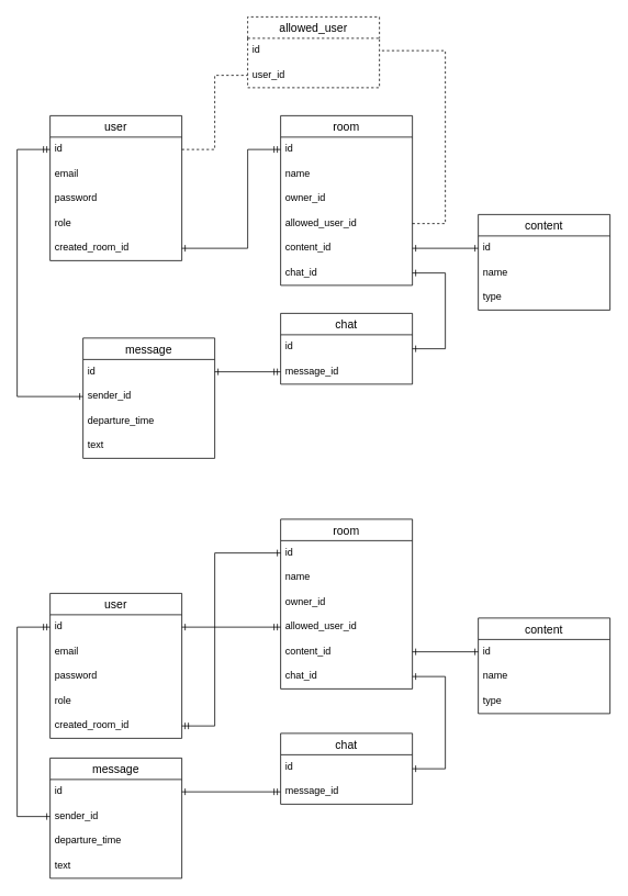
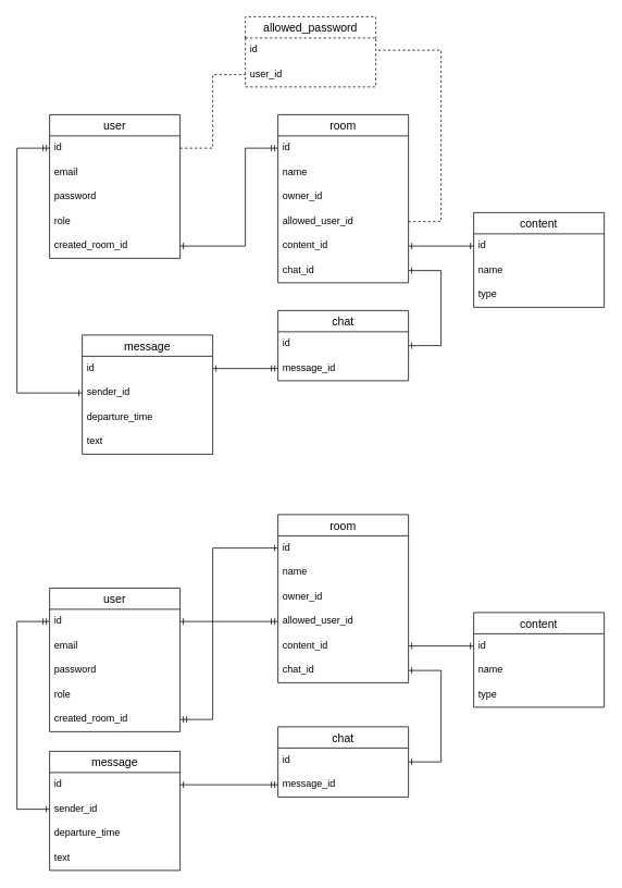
  <mxCell id="0" />
  <mxCell id="1" parent="0" />
  <mxCell id="2" value="user" style="swimlane;fontStyle=0;childLayout=stackLayout;horizontal=1;startSize=26;horizontalStack=0;resizeParent=1;resizeParentMax=0;resizeLast=0;collapsible=1;marginBottom=0;align=center;fontSize=14;" parent="1" vertex="1"><mxGeometry x="60" y="720" width="160" height="176" as="geometry" /></mxCell>
  <mxCell id="3" value="id" style="text;strokeColor=none;fillColor=none;spacingLeft=4;spacingRight=4;overflow=hidden;rotatable=0;points=[[0,0.5],[1,0.5]];portConstraint=eastwest;fontSize=12;" parent="2" vertex="1"><mxGeometry y="26" width="160" height="30" as="geometry" /></mxCell>
  <mxCell id="4" value="email" style="text;strokeColor=none;fillColor=none;spacingLeft=4;spacingRight=4;overflow=hidden;rotatable=0;points=[[0,0.5],[1,0.5]];portConstraint=eastwest;fontSize=12;" parent="2" vertex="1"><mxGeometry y="56" width="160" height="30" as="geometry" /></mxCell>
  <mxCell id="5" value="password" style="text;strokeColor=none;fillColor=none;spacingLeft=4;spacingRight=4;overflow=hidden;rotatable=0;points=[[0,0.5],[1,0.5]];portConstraint=eastwest;fontSize=12;" parent="2" vertex="1"><mxGeometry y="86" width="160" height="30" as="geometry" /></mxCell>
  <mxCell id="6" value="role" style="text;strokeColor=none;fillColor=none;spacingLeft=4;spacingRight=4;overflow=hidden;rotatable=0;points=[[0,0.5],[1,0.5]];portConstraint=eastwest;fontSize=12;" parent="2" vertex="1"><mxGeometry y="116" width="160" height="30" as="geometry" /></mxCell>
  <mxCell id="7" value="created_room_id" style="text;strokeColor=none;fillColor=none;spacingLeft=4;spacingRight=4;overflow=hidden;rotatable=0;points=[[0,0.5],[1,0.5]];portConstraint=eastwest;fontSize=12;" parent="2" vertex="1"><mxGeometry y="146" width="160" height="30" as="geometry" /></mxCell>
  <mxCell id="8" value="room" style="swimlane;fontStyle=0;childLayout=stackLayout;horizontal=1;startSize=26;horizontalStack=0;resizeParent=1;resizeParentMax=0;resizeLast=0;collapsible=1;marginBottom=0;align=center;fontSize=14;" parent="1" vertex="1"><mxGeometry x="340" y="630" width="160" height="206" as="geometry" /></mxCell>
  <mxCell id="9" value="id" style="text;strokeColor=none;fillColor=none;spacingLeft=4;spacingRight=4;overflow=hidden;rotatable=0;points=[[0,0.5],[1,0.5]];portConstraint=eastwest;fontSize=12;" parent="8" vertex="1"><mxGeometry y="26" width="160" height="30" as="geometry" /></mxCell>
  <mxCell id="10" value="name" style="text;strokeColor=none;fillColor=none;spacingLeft=4;spacingRight=4;overflow=hidden;rotatable=0;points=[[0,0.5],[1,0.5]];portConstraint=eastwest;fontSize=12;" parent="8" vertex="1"><mxGeometry y="56" width="160" height="30" as="geometry" /></mxCell>
  <mxCell id="11" value="owner_id&#10;" style="text;strokeColor=none;fillColor=none;spacingLeft=4;spacingRight=4;overflow=hidden;rotatable=0;points=[[0,0.5],[1,0.5]];portConstraint=eastwest;fontSize=12;" parent="8" vertex="1"><mxGeometry y="86" width="160" height="30" as="geometry" /></mxCell>
  <mxCell id="12" value="allowed_user_id" style="text;strokeColor=none;fillColor=none;spacingLeft=4;spacingRight=4;overflow=hidden;rotatable=0;points=[[0,0.5],[1,0.5]];portConstraint=eastwest;fontSize=12;" parent="8" vertex="1"><mxGeometry y="116" width="160" height="30" as="geometry" /></mxCell>
  <mxCell id="13" value="content_id&#10;" style="text;strokeColor=none;fillColor=none;spacingLeft=4;spacingRight=4;overflow=hidden;rotatable=0;points=[[0,0.5],[1,0.5]];portConstraint=eastwest;fontSize=12;" parent="8" vertex="1"><mxGeometry y="146" width="160" height="30" as="geometry" /></mxCell>
  <mxCell id="14" value="chat_id" style="text;strokeColor=none;fillColor=none;spacingLeft=4;spacingRight=4;overflow=hidden;rotatable=0;points=[[0,0.5],[1,0.5]];portConstraint=eastwest;fontSize=12;" parent="8" vertex="1"><mxGeometry y="176" width="160" height="30" as="geometry" /></mxCell>
  <mxCell id="15" value="content" style="swimlane;fontStyle=0;childLayout=stackLayout;horizontal=1;startSize=26;horizontalStack=0;resizeParent=1;resizeParentMax=0;resizeLast=0;collapsible=1;marginBottom=0;align=center;fontSize=14;" parent="1" vertex="1"><mxGeometry x="580" y="750" width="160" height="116" as="geometry" /></mxCell>
  <mxCell id="16" value="id" style="text;strokeColor=none;fillColor=none;spacingLeft=4;spacingRight=4;overflow=hidden;rotatable=0;points=[[0,0.5],[1,0.5]];portConstraint=eastwest;fontSize=12;" parent="15" vertex="1"><mxGeometry y="26" width="160" height="30" as="geometry" /></mxCell>
  <mxCell id="17" value="name" style="text;strokeColor=none;fillColor=none;spacingLeft=4;spacingRight=4;overflow=hidden;rotatable=0;points=[[0,0.5],[1,0.5]];portConstraint=eastwest;fontSize=12;" parent="15" vertex="1"><mxGeometry y="56" width="160" height="30" as="geometry" /></mxCell>
  <mxCell id="18" value="type" style="text;strokeColor=none;fillColor=none;spacingLeft=4;spacingRight=4;overflow=hidden;rotatable=0;points=[[0,0.5],[1,0.5]];portConstraint=eastwest;fontSize=12;" parent="15" vertex="1"><mxGeometry y="86" width="160" height="30" as="geometry" /></mxCell>
  <mxCell id="19" style="edgeStyle=orthogonalEdgeStyle;rounded=0;orthogonalLoop=1;jettySize=auto;html=1;exitX=1;exitY=0.5;exitDx=0;exitDy=0;entryX=0;entryY=0.5;entryDx=0;entryDy=0;startArrow=ERone;startFill=0;endArrow=ERone;endFill=0;" parent="1" source="13" target="16" edge="1"><mxGeometry relative="1" as="geometry" /></mxCell>
  <mxCell id="20" value="chat" style="swimlane;fontStyle=0;childLayout=stackLayout;horizontal=1;startSize=26;horizontalStack=0;resizeParent=1;resizeParentMax=0;resizeLast=0;collapsible=1;marginBottom=0;align=center;fontSize=14;" parent="1" vertex="1"><mxGeometry x="340" y="890" width="160" height="86" as="geometry" /></mxCell>
  <mxCell id="21" value="id" style="text;strokeColor=none;fillColor=none;spacingLeft=4;spacingRight=4;overflow=hidden;rotatable=0;points=[[0,0.5],[1,0.5]];portConstraint=eastwest;fontSize=12;" parent="20" vertex="1"><mxGeometry y="26" width="160" height="30" as="geometry" /></mxCell>
  <mxCell id="22" value="message_id&#10;" style="text;strokeColor=none;fillColor=none;spacingLeft=4;spacingRight=4;overflow=hidden;rotatable=0;points=[[0,0.5],[1,0.5]];portConstraint=eastwest;fontSize=12;" parent="20" vertex="1"><mxGeometry y="56" width="160" height="30" as="geometry" /></mxCell>
  <mxCell id="23" value="message" style="swimlane;fontStyle=0;childLayout=stackLayout;horizontal=1;startSize=26;horizontalStack=0;resizeParent=1;resizeParentMax=0;resizeLast=0;collapsible=1;marginBottom=0;align=center;fontSize=14;" parent="1" vertex="1"><mxGeometry x="60" y="920" width="160" height="146" as="geometry" /></mxCell>
  <mxCell id="24" value="id" style="text;strokeColor=none;fillColor=none;spacingLeft=4;spacingRight=4;overflow=hidden;rotatable=0;points=[[0,0.5],[1,0.5]];portConstraint=eastwest;fontSize=12;" parent="23" vertex="1"><mxGeometry y="26" width="160" height="30" as="geometry" /></mxCell>
  <mxCell id="25" value="sender_id" style="text;strokeColor=none;fillColor=none;spacingLeft=4;spacingRight=4;overflow=hidden;rotatable=0;points=[[0,0.5],[1,0.5]];portConstraint=eastwest;fontSize=12;" parent="23" vertex="1"><mxGeometry y="56" width="160" height="30" as="geometry" /></mxCell>
  <mxCell id="26" value="departure_time" style="text;strokeColor=none;fillColor=none;spacingLeft=4;spacingRight=4;overflow=hidden;rotatable=0;points=[[0,0.5],[1,0.5]];portConstraint=eastwest;fontSize=12;" parent="23" vertex="1"><mxGeometry y="86" width="160" height="30" as="geometry" /></mxCell>
  <mxCell id="27" value="text" style="text;strokeColor=none;fillColor=none;spacingLeft=4;spacingRight=4;overflow=hidden;rotatable=0;points=[[0,0.5],[1,0.5]];portConstraint=eastwest;fontSize=12;" parent="23" vertex="1"><mxGeometry y="116" width="160" height="30" as="geometry" /></mxCell>
  <mxCell id="28" style="edgeStyle=orthogonalEdgeStyle;rounded=0;orthogonalLoop=1;jettySize=auto;html=1;exitX=0;exitY=0.5;exitDx=0;exitDy=0;entryX=0;entryY=0.5;entryDx=0;entryDy=0;startArrow=ERone;startFill=0;elbow=vertical;endArrow=ERmandOne;endFill=0;" parent="1" source="25" target="3" edge="1"><mxGeometry relative="1" as="geometry"><Array as="points"><mxPoint x="20" y="991" /><mxPoint x="20" y="761" /></Array></mxGeometry></mxCell>
  <mxCell id="29" style="edgeStyle=orthogonalEdgeStyle;rounded=0;orthogonalLoop=1;jettySize=auto;html=1;exitX=1;exitY=0.5;exitDx=0;exitDy=0;entryX=1;entryY=0.5;entryDx=0;entryDy=0;startArrow=ERone;startFill=0;elbow=vertical;endArrow=ERone;endFill=0;" parent="1" source="14" target="20" edge="1"><mxGeometry relative="1" as="geometry"><Array as="points"><mxPoint x="540" y="821" /><mxPoint x="540" y="933" /></Array></mxGeometry></mxCell>
  <mxCell id="30" style="edgeStyle=orthogonalEdgeStyle;rounded=0;orthogonalLoop=1;jettySize=auto;html=1;exitX=0;exitY=0.5;exitDx=0;exitDy=0;entryX=1;entryY=0.5;entryDx=0;entryDy=0;startArrow=ERmandOne;startFill=0;elbow=vertical;endArrow=ERone;endFill=0;" parent="1" source="22" target="24" edge="1"><mxGeometry relative="1" as="geometry" /></mxCell>
  <mxCell id="31" style="edgeStyle=orthogonalEdgeStyle;rounded=0;orthogonalLoop=1;jettySize=auto;html=1;exitX=1;exitY=0.5;exitDx=0;exitDy=0;entryX=0;entryY=0.5;entryDx=0;entryDy=0;startArrow=ERmandOne;startFill=0;elbow=vertical;endArrow=ERone;endFill=0;" parent="1" source="7" target="9" edge="1"><mxGeometry relative="1" as="geometry"><Array as="points"><mxPoint x="260" y="881" /><mxPoint x="260" y="671" /></Array></mxGeometry></mxCell>
  <mxCell id="32" style="edgeStyle=orthogonalEdgeStyle;rounded=0;orthogonalLoop=1;jettySize=auto;html=1;exitX=0;exitY=0.5;exitDx=0;exitDy=0;entryX=1;entryY=0.5;entryDx=0;entryDy=0;startArrow=ERmandOne;startFill=0;endArrow=ERone;endFill=0;elbow=vertical;" parent="1" source="12" target="3" edge="1"><mxGeometry relative="1" as="geometry" /></mxCell>
- <mxCell id="33" value="allowed_user" style="swimlane;fontStyle=0;childLayout=stackLayout;horizontal=1;startSize=26;horizontalStack=0;resizeParent=1;resizeParentMax=0;resizeLast=0;collapsible=1;marginBottom=0;align=center;fontSize=14;dashed=1;" parent="1" vertex="1"><mxGeometry x="300" y="20" width="160" height="86" as="geometry" /></mxCell>
+ <mxCell id="33" value="allowed_password" style="swimlane;fontStyle=0;childLayout=stackLayout;horizontal=1;startSize=26;horizontalStack=0;resizeParent=1;resizeParentMax=0;resizeLast=0;collapsible=1;marginBottom=0;align=center;fontSize=14;dashed=1;" parent="1" vertex="1"><mxGeometry x="300" y="20" width="160" height="86" as="geometry" /></mxCell>
  <mxCell id="34" value="id" style="text;strokeColor=none;fillColor=none;spacingLeft=4;spacingRight=4;overflow=hidden;rotatable=0;points=[[0,0.5],[1,0.5]];portConstraint=eastwest;fontSize=12;" parent="33" vertex="1"><mxGeometry y="26" width="160" height="30" as="geometry" /></mxCell>
  <mxCell id="35" value="user_id" style="text;strokeColor=none;fillColor=none;spacingLeft=4;spacingRight=4;overflow=hidden;rotatable=0;points=[[0,0.5],[1,0.5]];portConstraint=eastwest;fontSize=12;" parent="33" vertex="1"><mxGeometry y="56" width="160" height="30" as="geometry" /></mxCell>
  <mxCell id="36" value="user" style="swimlane;fontStyle=0;childLayout=stackLayout;horizontal=1;startSize=26;horizontalStack=0;resizeParent=1;resizeParentMax=0;resizeLast=0;collapsible=1;marginBottom=0;align=center;fontSize=14;" parent="1" vertex="1"><mxGeometry x="60" y="140" width="160" height="176" as="geometry" /></mxCell>
  <mxCell id="37" value="id" style="text;strokeColor=none;fillColor=none;spacingLeft=4;spacingRight=4;overflow=hidden;rotatable=0;points=[[0,0.5],[1,0.5]];portConstraint=eastwest;fontSize=12;" parent="36" vertex="1"><mxGeometry y="26" width="160" height="30" as="geometry" /></mxCell>
  <mxCell id="38" value="email" style="text;strokeColor=none;fillColor=none;spacingLeft=4;spacingRight=4;overflow=hidden;rotatable=0;points=[[0,0.5],[1,0.5]];portConstraint=eastwest;fontSize=12;" parent="36" vertex="1"><mxGeometry y="56" width="160" height="30" as="geometry" /></mxCell>
  <mxCell id="39" value="password" style="text;strokeColor=none;fillColor=none;spacingLeft=4;spacingRight=4;overflow=hidden;rotatable=0;points=[[0,0.5],[1,0.5]];portConstraint=eastwest;fontSize=12;" parent="36" vertex="1"><mxGeometry y="86" width="160" height="30" as="geometry" /></mxCell>
  <mxCell id="40" value="role" style="text;strokeColor=none;fillColor=none;spacingLeft=4;spacingRight=4;overflow=hidden;rotatable=0;points=[[0,0.5],[1,0.5]];portConstraint=eastwest;fontSize=12;" parent="36" vertex="1"><mxGeometry y="116" width="160" height="30" as="geometry" /></mxCell>
  <mxCell id="41" value="created_room_id" style="text;strokeColor=none;fillColor=none;spacingLeft=4;spacingRight=4;overflow=hidden;rotatable=0;points=[[0,0.5],[1,0.5]];portConstraint=eastwest;fontSize=12;" parent="36" vertex="1"><mxGeometry y="146" width="160" height="30" as="geometry" /></mxCell>
  <mxCell id="42" value="room" style="swimlane;fontStyle=0;childLayout=stackLayout;horizontal=1;startSize=26;horizontalStack=0;resizeParent=1;resizeParentMax=0;resizeLast=0;collapsible=1;marginBottom=0;align=center;fontSize=14;" parent="1" vertex="1"><mxGeometry x="340" y="140" width="160" height="206" as="geometry" /></mxCell>
  <mxCell id="43" value="id" style="text;strokeColor=none;fillColor=none;spacingLeft=4;spacingRight=4;overflow=hidden;rotatable=0;points=[[0,0.5],[1,0.5]];portConstraint=eastwest;fontSize=12;" parent="42" vertex="1"><mxGeometry y="26" width="160" height="30" as="geometry" /></mxCell>
  <mxCell id="44" value="name" style="text;strokeColor=none;fillColor=none;spacingLeft=4;spacingRight=4;overflow=hidden;rotatable=0;points=[[0,0.5],[1,0.5]];portConstraint=eastwest;fontSize=12;" parent="42" vertex="1"><mxGeometry y="56" width="160" height="30" as="geometry" /></mxCell>
  <mxCell id="45" value="owner_id&#10;" style="text;strokeColor=none;fillColor=none;spacingLeft=4;spacingRight=4;overflow=hidden;rotatable=0;points=[[0,0.5],[1,0.5]];portConstraint=eastwest;fontSize=12;" parent="42" vertex="1"><mxGeometry y="86" width="160" height="30" as="geometry" /></mxCell>
  <mxCell id="46" value="allowed_user_id" style="text;strokeColor=none;fillColor=none;spacingLeft=4;spacingRight=4;overflow=hidden;rotatable=0;points=[[0,0.5],[1,0.5]];portConstraint=eastwest;fontSize=12;" parent="42" vertex="1"><mxGeometry y="116" width="160" height="30" as="geometry" /></mxCell>
  <mxCell id="47" value="content_id&#10;" style="text;strokeColor=none;fillColor=none;spacingLeft=4;spacingRight=4;overflow=hidden;rotatable=0;points=[[0,0.5],[1,0.5]];portConstraint=eastwest;fontSize=12;" parent="42" vertex="1"><mxGeometry y="146" width="160" height="30" as="geometry" /></mxCell>
  <mxCell id="48" value="chat_id" style="text;strokeColor=none;fillColor=none;spacingLeft=4;spacingRight=4;overflow=hidden;rotatable=0;points=[[0,0.5],[1,0.5]];portConstraint=eastwest;fontSize=12;" parent="42" vertex="1"><mxGeometry y="176" width="160" height="30" as="geometry" /></mxCell>
  <mxCell id="49" value="content" style="swimlane;fontStyle=0;childLayout=stackLayout;horizontal=1;startSize=26;horizontalStack=0;resizeParent=1;resizeParentMax=0;resizeLast=0;collapsible=1;marginBottom=0;align=center;fontSize=14;" parent="1" vertex="1"><mxGeometry x="580" y="260" width="160" height="116" as="geometry" /></mxCell>
  <mxCell id="50" value="id" style="text;strokeColor=none;fillColor=none;spacingLeft=4;spacingRight=4;overflow=hidden;rotatable=0;points=[[0,0.5],[1,0.5]];portConstraint=eastwest;fontSize=12;" parent="49" vertex="1"><mxGeometry y="26" width="160" height="30" as="geometry" /></mxCell>
  <mxCell id="51" value="name" style="text;strokeColor=none;fillColor=none;spacingLeft=4;spacingRight=4;overflow=hidden;rotatable=0;points=[[0,0.5],[1,0.5]];portConstraint=eastwest;fontSize=12;" parent="49" vertex="1"><mxGeometry y="56" width="160" height="30" as="geometry" /></mxCell>
  <mxCell id="52" value="type" style="text;strokeColor=none;fillColor=none;spacingLeft=4;spacingRight=4;overflow=hidden;rotatable=0;points=[[0,0.5],[1,0.5]];portConstraint=eastwest;fontSize=12;" parent="49" vertex="1"><mxGeometry y="86" width="160" height="30" as="geometry" /></mxCell>
  <mxCell id="53" style="edgeStyle=orthogonalEdgeStyle;rounded=0;orthogonalLoop=1;jettySize=auto;html=1;exitX=1;exitY=0.5;exitDx=0;exitDy=0;entryX=0;entryY=0.5;entryDx=0;entryDy=0;startArrow=ERone;startFill=0;endArrow=ERone;endFill=0;" parent="1" source="47" target="50" edge="1"><mxGeometry relative="1" as="geometry" /></mxCell>
  <mxCell id="54" value="chat" style="swimlane;fontStyle=0;childLayout=stackLayout;horizontal=1;startSize=26;horizontalStack=0;resizeParent=1;resizeParentMax=0;resizeLast=0;collapsible=1;marginBottom=0;align=center;fontSize=14;" parent="1" vertex="1"><mxGeometry x="340" y="380" width="160" height="86" as="geometry" /></mxCell>
  <mxCell id="55" value="id" style="text;strokeColor=none;fillColor=none;spacingLeft=4;spacingRight=4;overflow=hidden;rotatable=0;points=[[0,0.5],[1,0.5]];portConstraint=eastwest;fontSize=12;" parent="54" vertex="1"><mxGeometry y="26" width="160" height="30" as="geometry" /></mxCell>
  <mxCell id="56" value="message_id&#10;" style="text;strokeColor=none;fillColor=none;spacingLeft=4;spacingRight=4;overflow=hidden;rotatable=0;points=[[0,0.5],[1,0.5]];portConstraint=eastwest;fontSize=12;" parent="54" vertex="1"><mxGeometry y="56" width="160" height="30" as="geometry" /></mxCell>
  <mxCell id="57" value="message" style="swimlane;fontStyle=0;childLayout=stackLayout;horizontal=1;startSize=26;horizontalStack=0;resizeParent=1;resizeParentMax=0;resizeLast=0;collapsible=1;marginBottom=0;align=center;fontSize=14;" parent="1" vertex="1"><mxGeometry x="100" y="410" width="160" height="146" as="geometry" /></mxCell>
  <mxCell id="58" value="id" style="text;strokeColor=none;fillColor=none;spacingLeft=4;spacingRight=4;overflow=hidden;rotatable=0;points=[[0,0.5],[1,0.5]];portConstraint=eastwest;fontSize=12;" parent="57" vertex="1"><mxGeometry y="26" width="160" height="30" as="geometry" /></mxCell>
  <mxCell id="59" value="sender_id" style="text;strokeColor=none;fillColor=none;spacingLeft=4;spacingRight=4;overflow=hidden;rotatable=0;points=[[0,0.5],[1,0.5]];portConstraint=eastwest;fontSize=12;" parent="57" vertex="1"><mxGeometry y="56" width="160" height="30" as="geometry" /></mxCell>
  <mxCell id="60" value="departure_time" style="text;strokeColor=none;fillColor=none;spacingLeft=4;spacingRight=4;overflow=hidden;rotatable=0;points=[[0,0.5],[1,0.5]];portConstraint=eastwest;fontSize=12;" parent="57" vertex="1"><mxGeometry y="86" width="160" height="30" as="geometry" /></mxCell>
  <mxCell id="61" value="text" style="text;strokeColor=none;fillColor=none;spacingLeft=4;spacingRight=4;overflow=hidden;rotatable=0;points=[[0,0.5],[1,0.5]];portConstraint=eastwest;fontSize=12;" parent="57" vertex="1"><mxGeometry y="116" width="160" height="30" as="geometry" /></mxCell>
  <mxCell id="62" style="edgeStyle=orthogonalEdgeStyle;rounded=0;orthogonalLoop=1;jettySize=auto;html=1;exitX=0;exitY=0.5;exitDx=0;exitDy=0;entryX=0;entryY=0.5;entryDx=0;entryDy=0;startArrow=ERone;startFill=0;elbow=vertical;endArrow=ERmandOne;endFill=0;" parent="1" source="59" target="37" edge="1"><mxGeometry relative="1" as="geometry"><Array as="points"><mxPoint x="20" y="481" /><mxPoint x="20" y="181" /></Array></mxGeometry></mxCell>
  <mxCell id="63" style="edgeStyle=orthogonalEdgeStyle;rounded=0;orthogonalLoop=1;jettySize=auto;html=1;exitX=1;exitY=0.5;exitDx=0;exitDy=0;entryX=1;entryY=0.5;entryDx=0;entryDy=0;startArrow=ERone;startFill=0;elbow=vertical;endArrow=ERone;endFill=0;" parent="1" source="48" target="54" edge="1"><mxGeometry relative="1" as="geometry"><Array as="points"><mxPoint x="540" y="331" /><mxPoint x="540" y="423" /></Array></mxGeometry></mxCell>
  <mxCell id="64" style="edgeStyle=orthogonalEdgeStyle;rounded=0;orthogonalLoop=1;jettySize=auto;html=1;exitX=0;exitY=0.5;exitDx=0;exitDy=0;entryX=1;entryY=0.5;entryDx=0;entryDy=0;startArrow=ERmandOne;startFill=0;elbow=vertical;endArrow=ERone;endFill=0;" parent="1" source="56" target="58" edge="1"><mxGeometry relative="1" as="geometry" /></mxCell>
  <mxCell id="65" style="edgeStyle=orthogonalEdgeStyle;rounded=0;orthogonalLoop=1;jettySize=auto;html=1;startArrow=none;startFill=0;endArrow=none;endFill=0;elbow=vertical;exitX=1;exitY=0.5;exitDx=0;exitDy=0;entryX=1;entryY=0.5;entryDx=0;entryDy=0;dashed=1;" parent="1" source="46" target="34" edge="1"><mxGeometry relative="1" as="geometry"><mxPoint x="580" y="210" as="sourcePoint" /><mxPoint x="220" y="20" as="targetPoint" /><Array as="points"><mxPoint x="540" y="271" /><mxPoint x="540" y="61" /></Array></mxGeometry></mxCell>
  <mxCell id="66" style="edgeStyle=orthogonalEdgeStyle;rounded=0;orthogonalLoop=1;jettySize=auto;html=1;exitX=1;exitY=0.5;exitDx=0;exitDy=0;entryX=0;entryY=0.5;entryDx=0;entryDy=0;startArrow=none;startFill=0;endArrow=none;endFill=0;elbow=vertical;dashed=1;" parent="1" source="37" target="35" edge="1"><mxGeometry relative="1" as="geometry"><Array as="points"><mxPoint x="260" y="181" /><mxPoint x="260" y="91" /></Array></mxGeometry></mxCell>
  <mxCell id="67" style="edgeStyle=orthogonalEdgeStyle;rounded=0;orthogonalLoop=1;jettySize=auto;html=1;exitX=0;exitY=0.5;exitDx=0;exitDy=0;startArrow=ERmandOne;startFill=0;endArrow=ERone;endFill=0;elbow=vertical;entryX=1;entryY=0.5;entryDx=0;entryDy=0;" parent="1" source="43" target="41" edge="1"><mxGeometry relative="1" as="geometry"><mxPoint x="260" y="291" as="sourcePoint" /><mxPoint x="30" y="390" as="targetPoint" /><Array as="points"><mxPoint x="300" y="181" /><mxPoint x="300" y="301" /></Array></mxGeometry></mxCell>
